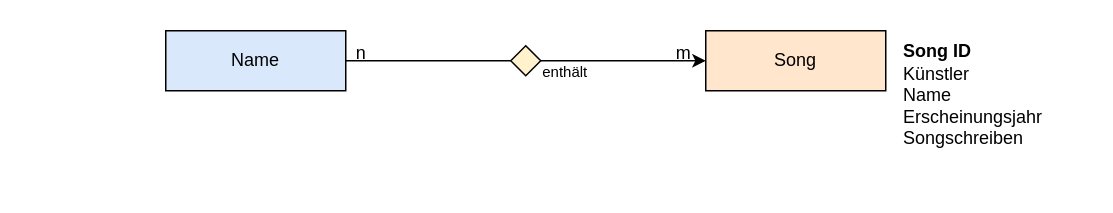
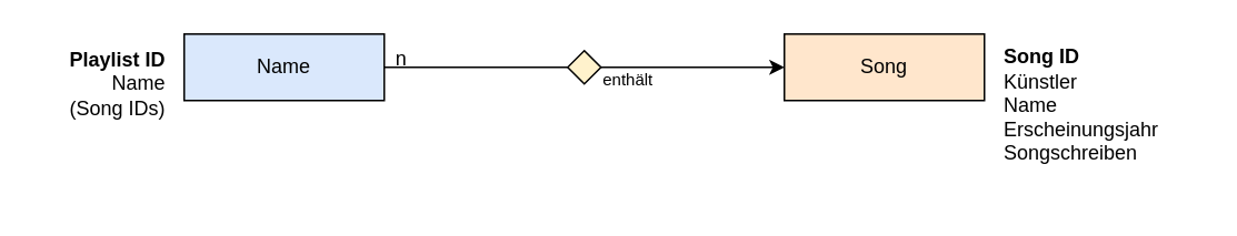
  <mxCell id="0" />
  <mxCell id="1" parent="0" />
  <mxCell id="2" value="Song" style="rounded=0;whiteSpace=wrap;html=1;fillColor=#ffe6cc;strokeColor=#000000;" vertex="1" parent="1"><mxGeometry x="470" y="20" width="120" height="40" as="geometry" /></mxCell>
  <mxCell id="3" value="&lt;div&gt;&lt;b&gt;Song ID&lt;/b&gt;&lt;/div&gt;&lt;div&gt;Künstler&lt;/div&gt;&lt;div&gt;Name&lt;/div&gt;&lt;div&gt;Erscheinungsjahr&lt;/div&gt;&lt;div&gt;Songschreiben&lt;br&gt;&lt;/div&gt;&lt;div&gt;&lt;br&gt;&lt;/div&gt;" style="text;html=1;align=left;verticalAlign=middle;resizable=0;points=[];autosize=1;strokeColor=none;fillColor=none;" vertex="1" parent="1"><mxGeometry x="600" y="20" width="120" height="100" as="geometry" /></mxCell>
  <mxCell id="4" style="edgeStyle=orthogonalEdgeStyle;rounded=0;orthogonalLoop=1;jettySize=auto;html=1;exitX=1;exitY=0.5;exitDx=0;exitDy=0;entryX=0;entryY=0.5;entryDx=0;entryDy=0;endArrow=none;endFill=0;" edge="1" parent="1" source="5" target="8"><mxGeometry relative="1" as="geometry" /></mxCell>
  <mxCell id="5" value="Name" style="rounded=0;whiteSpace=wrap;html=1;fillColor=#dae8fc;strokeColor=#000000;" vertex="1" parent="1"><mxGeometry x="110" y="20" width="120" height="40" as="geometry" /></mxCell>
+ <mxCell id="6" value="&lt;div&gt;&lt;b&gt;Playlist ID&lt;/b&gt;&lt;/div&gt;&lt;div&gt;Name&lt;/div&gt;&lt;div&gt;(Song IDs)&lt;br&gt;&lt;/div&gt;" style="text;html=1;align=right;verticalAlign=middle;resizable=0;points=[];autosize=1;strokeColor=none;fillColor=none;" vertex="1" parent="1"><mxGeometry x="20" y="20" width="80" height="60" as="geometry" /></mxCell>
  <mxCell id="7" style="edgeStyle=orthogonalEdgeStyle;rounded=0;orthogonalLoop=1;jettySize=auto;html=1;exitX=1;exitY=0.5;exitDx=0;exitDy=0;entryX=0;entryY=0.5;entryDx=0;entryDy=0;" edge="1" parent="1" source="8" target="2"><mxGeometry relative="1" as="geometry" /></mxCell>
  <mxCell id="8" value="" style="rhombus;whiteSpace=wrap;html=1;fillColor=#fff2cc;strokeColor=#000000;" vertex="1" parent="1"><mxGeometry x="340" y="30" width="20" height="20" as="geometry" /></mxCell>
  <mxCell id="9" value="n" style="text;html=1;align=center;verticalAlign=middle;resizable=0;points=[];autosize=1;strokeColor=none;fillColor=none;" vertex="1" parent="1"><mxGeometry x="225" y="20" width="30" height="30" as="geometry" /></mxCell>
- <mxCell id="10" value="m" style="text;html=1;align=center;verticalAlign=middle;resizable=0;points=[];autosize=1;strokeColor=none;fillColor=none;" vertex="1" parent="1"><mxGeometry x="440" y="20" width="30" height="30" as="geometry" /></mxCell>
  <mxCell id="11" value="enthält" style="text;html=1;align=center;verticalAlign=middle;resizable=0;points=[];autosize=1;strokeColor=none;fillColor=none;fontSize=10;" vertex="1" parent="1"><mxGeometry x="351" y="32" width="50" height="30" as="geometry" /></mxCell>
